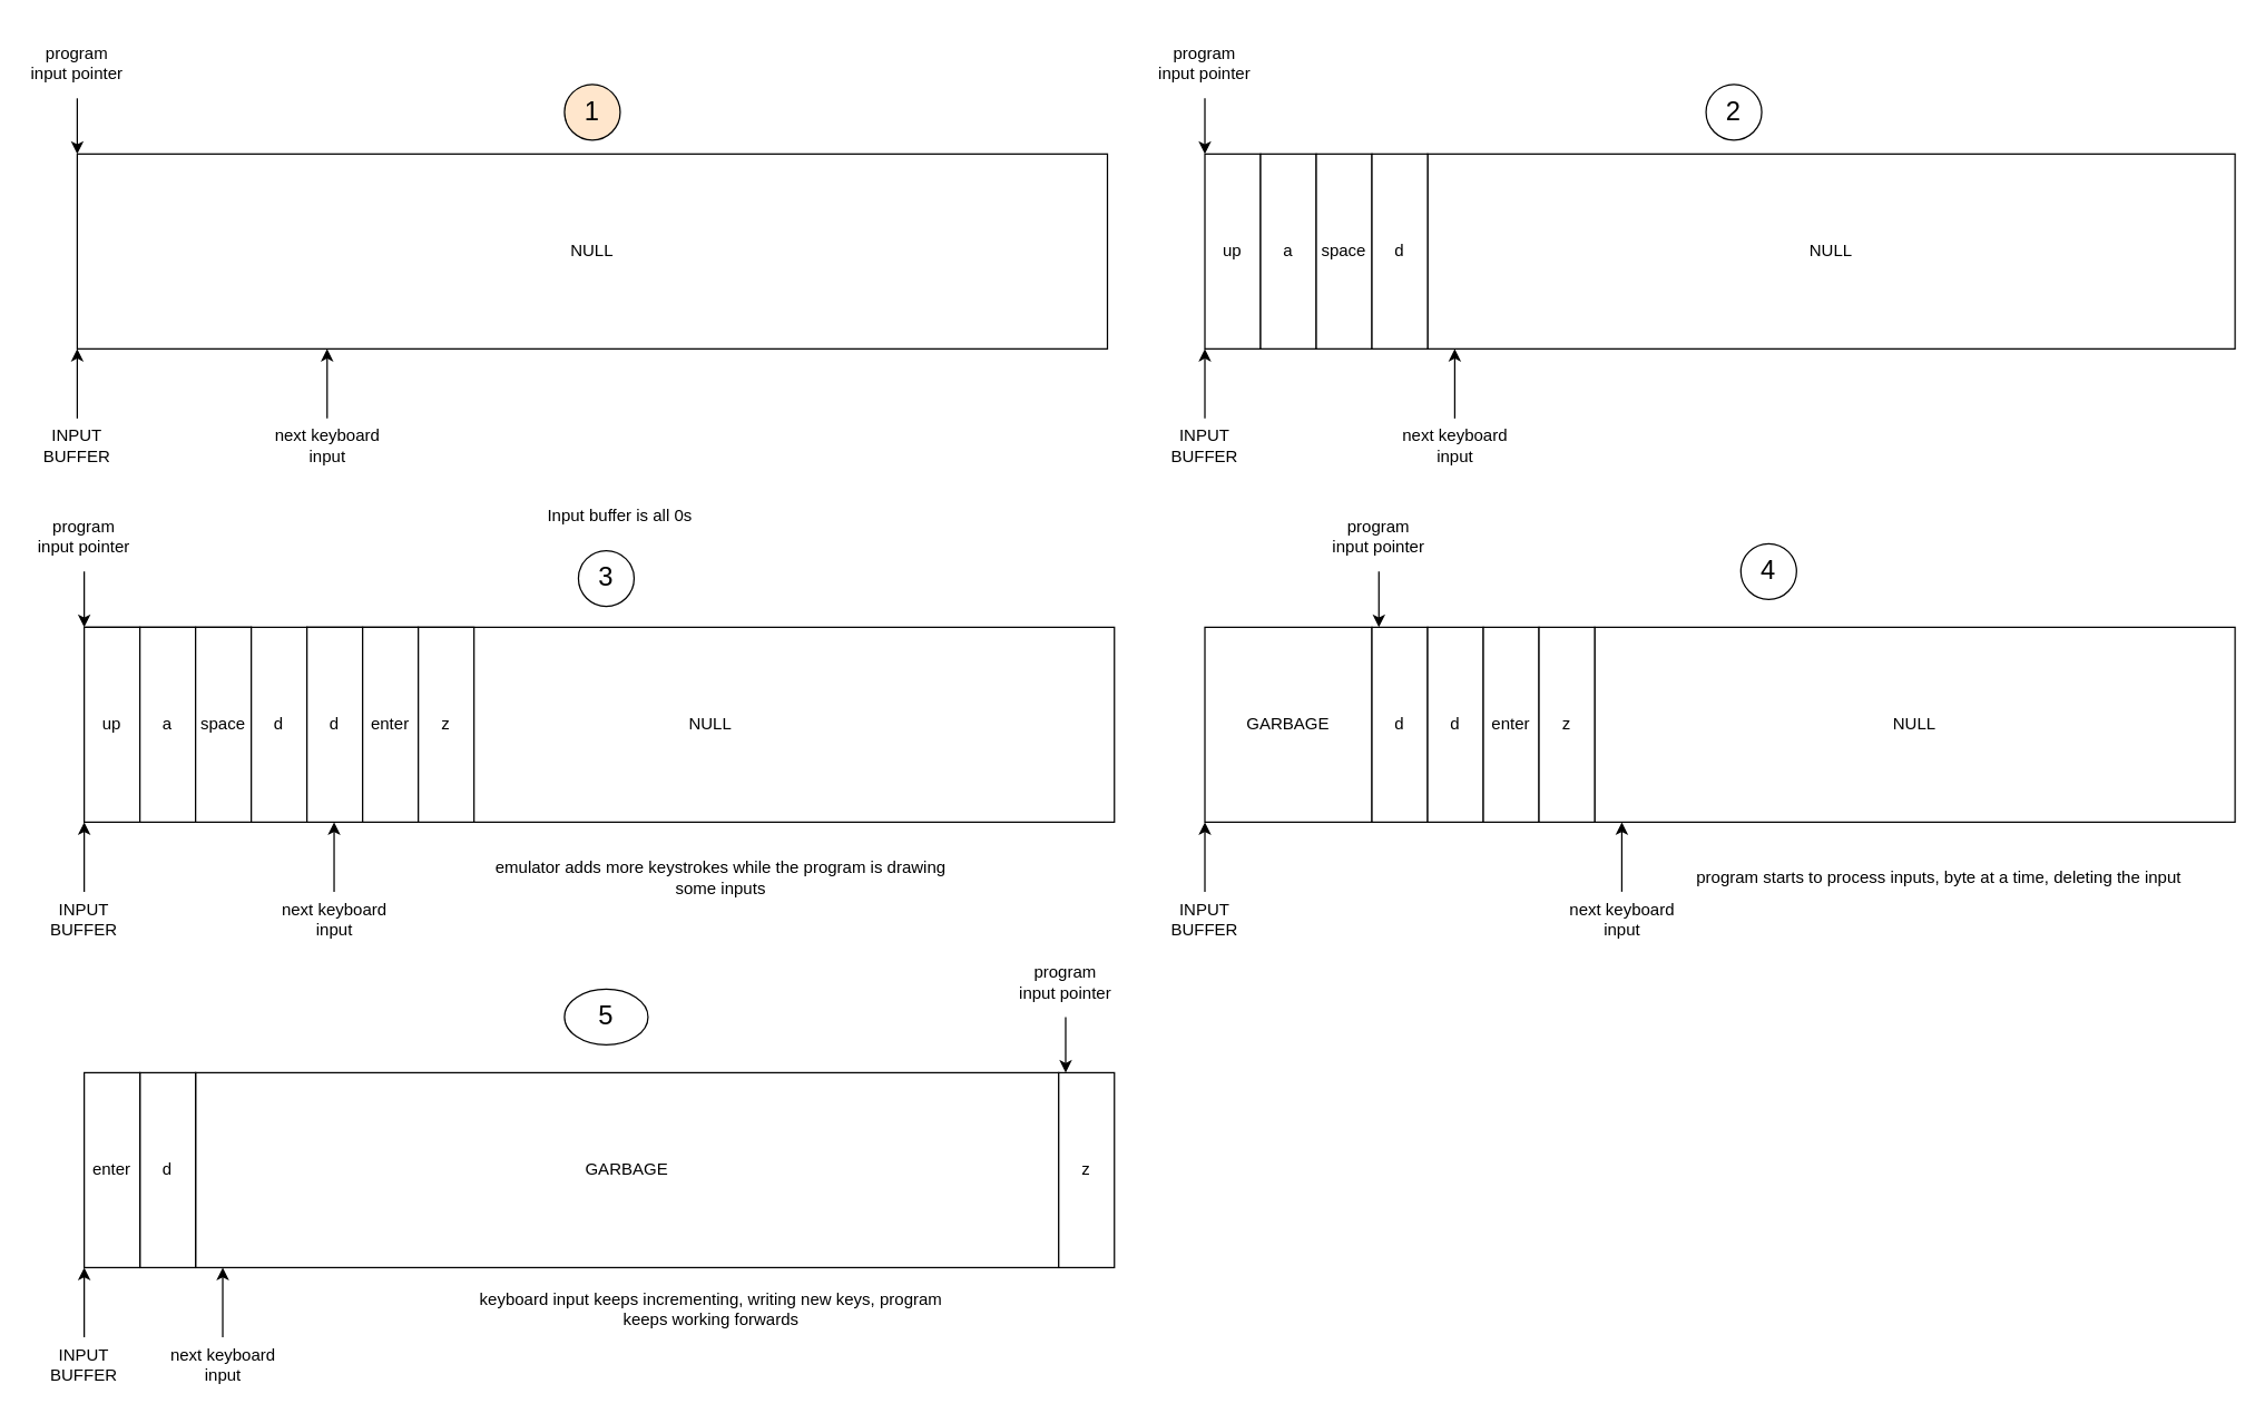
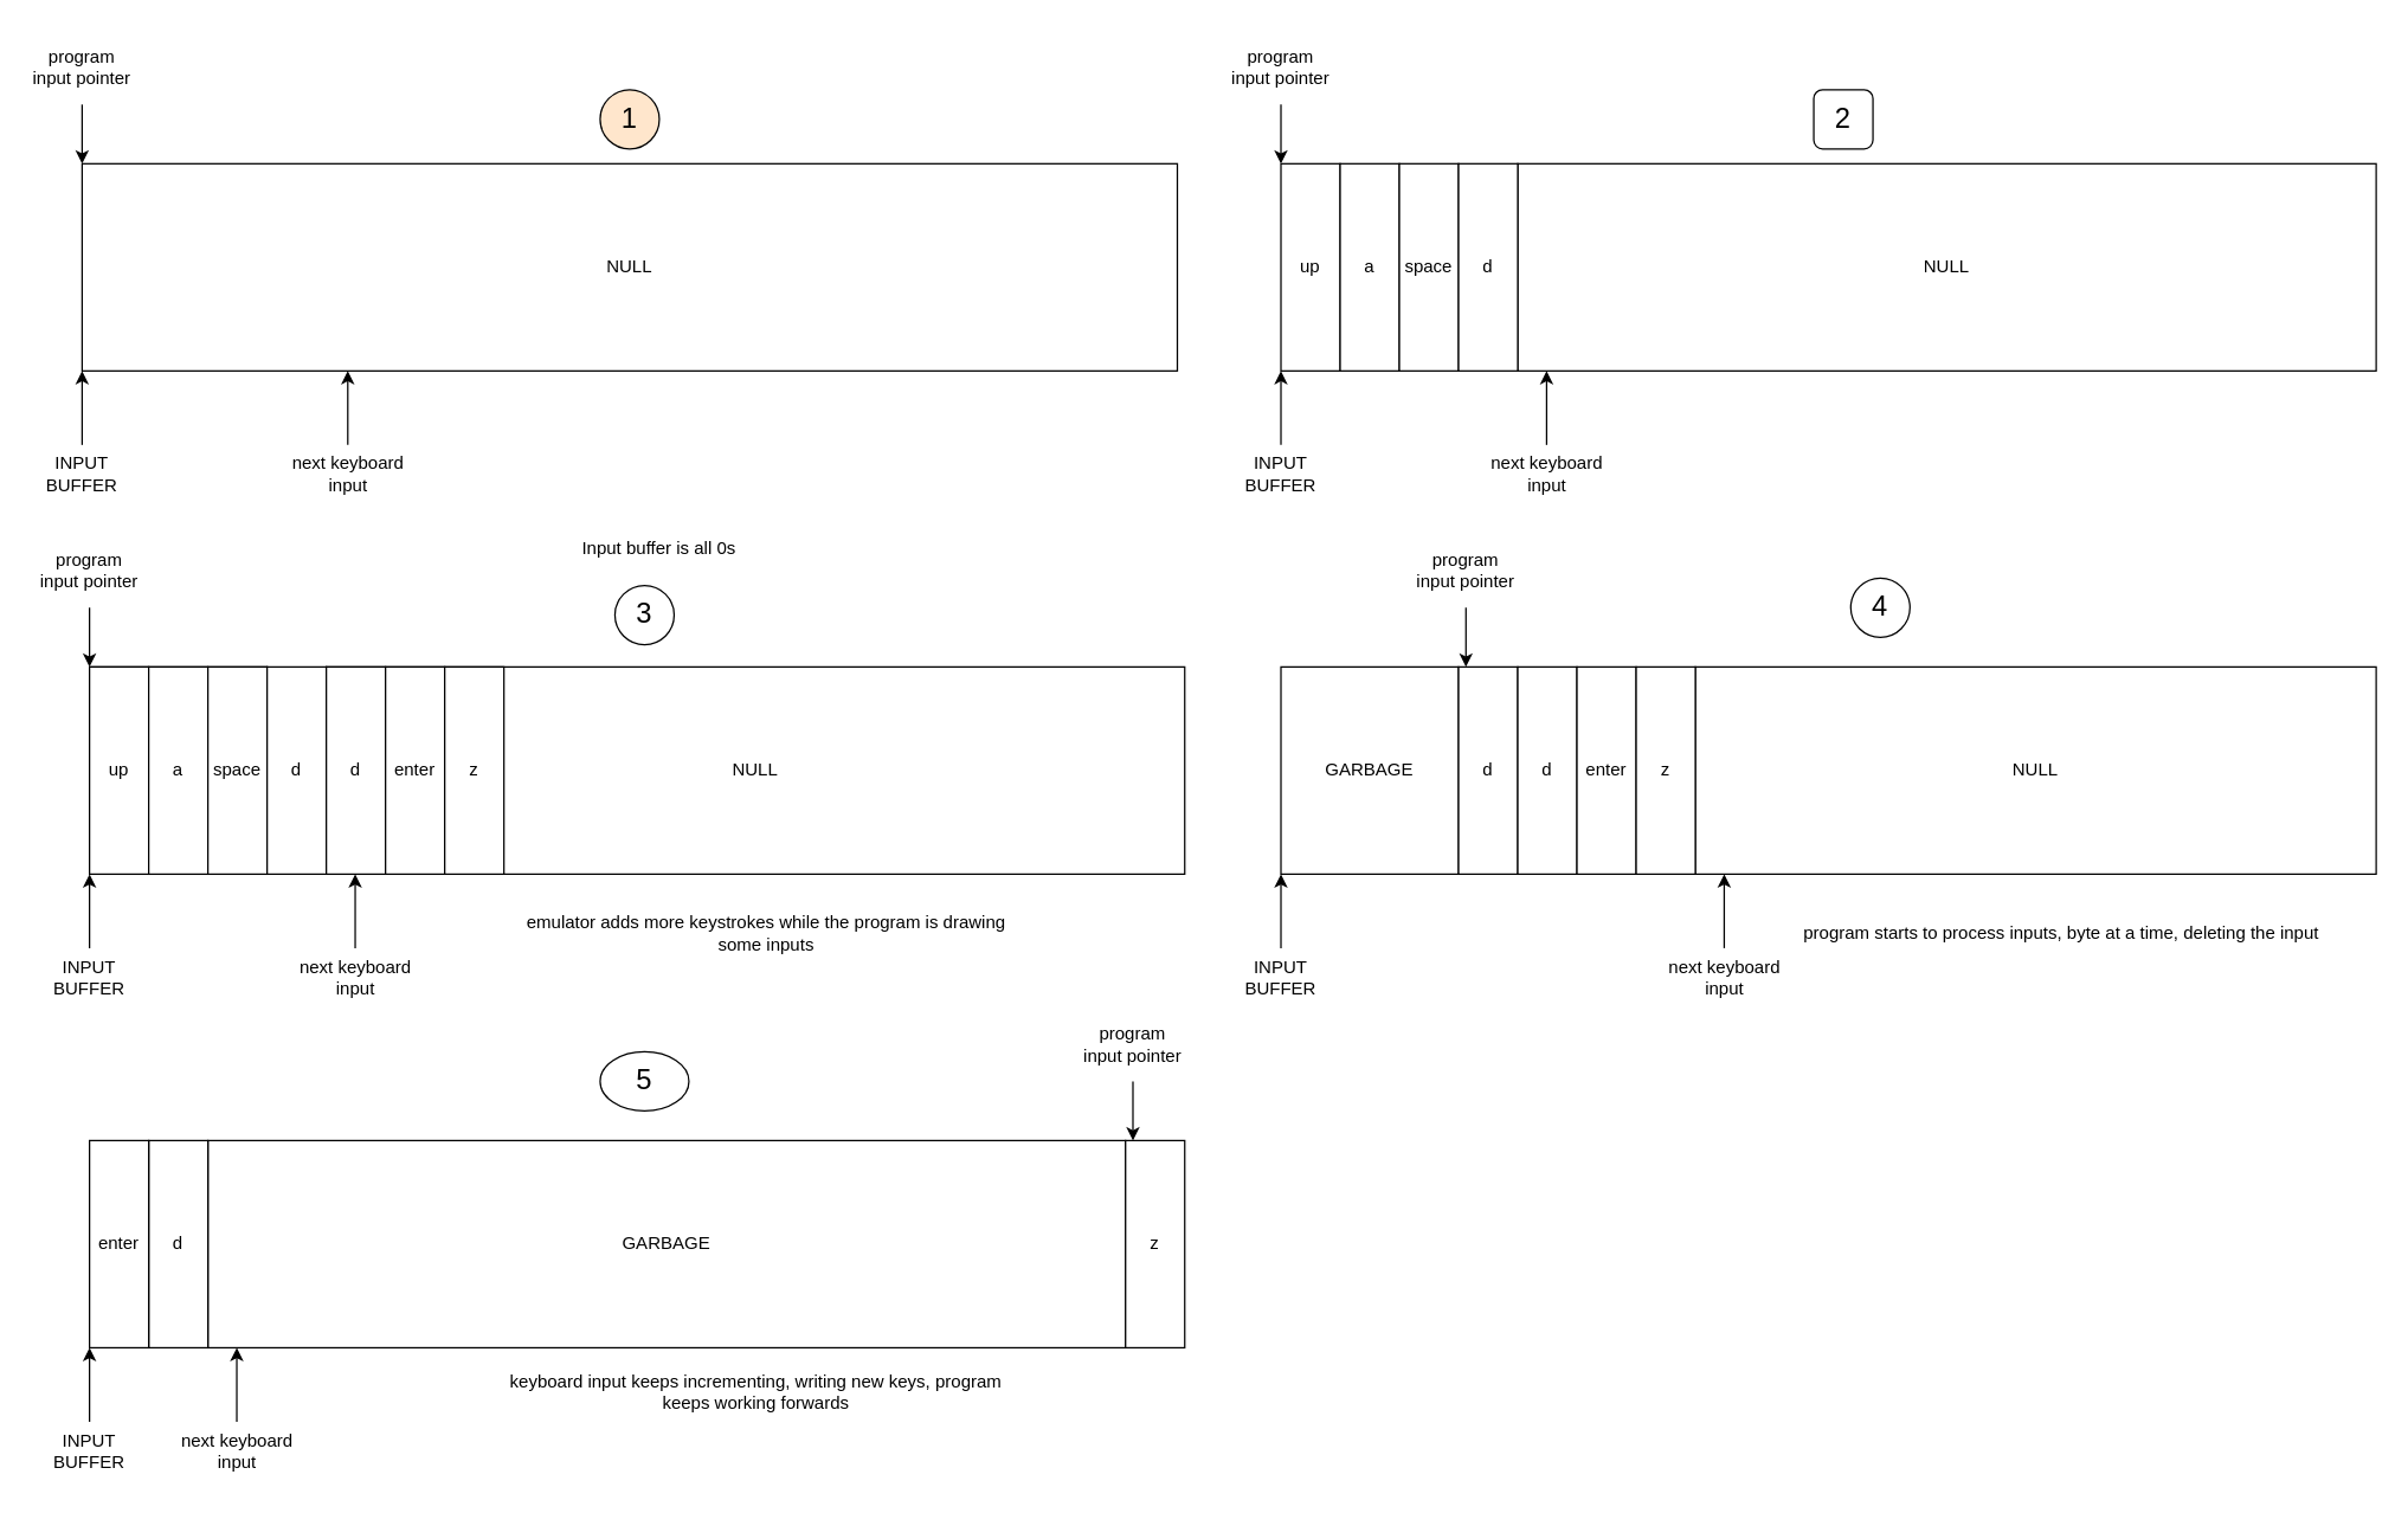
  <mxCell id="0" />
  <mxCell id="1" parent="0" />
  <mxCell id="2" value="GARBAGE" style="rounded=0;whiteSpace=wrap;html=1;" vertex="1" parent="1"><mxGeometry x="140" y="770" width="620" height="140" as="geometry" /></mxCell>
  <mxCell id="3" value="GARBAGE" style="rounded=0;whiteSpace=wrap;html=1;" vertex="1" parent="1"><mxGeometry x="865" y="450" width="120" height="140" as="geometry" /></mxCell>
  <mxCell id="4" value="NULL" style="rounded=0;whiteSpace=wrap;html=1;" vertex="1" parent="1"><mxGeometry x="1025" y="110" width="580" height="140" as="geometry" /></mxCell>
  <mxCell id="5" value="up" style="rounded=0;whiteSpace=wrap;html=1;" vertex="1" parent="1"><mxGeometry x="865" y="110" width="40" height="140" as="geometry" /></mxCell>
  <mxCell id="6" value="a" style="rounded=0;whiteSpace=wrap;html=1;" vertex="1" parent="1"><mxGeometry x="905" y="110" width="40" height="140" as="geometry" /></mxCell>
  <mxCell id="7" value="space" style="rounded=0;whiteSpace=wrap;html=1;" vertex="1" parent="1"><mxGeometry x="945" y="110" width="40" height="140" as="geometry" /></mxCell>
  <mxCell id="8" value="d" style="rounded=0;whiteSpace=wrap;html=1;" vertex="1" parent="1"><mxGeometry x="985" y="110" width="40" height="140" as="geometry" /></mxCell>
  <mxCell id="9" value="" style="endArrow=classic;html=1;entryX=0;entryY=1;entryDx=0;entryDy=0;" edge="1" parent="1" target="5"><mxGeometry width="50" height="50" relative="1" as="geometry"><mxPoint x="865" y="300" as="sourcePoint" /><mxPoint x="895" y="250" as="targetPoint" /></mxGeometry></mxCell>
  <mxCell id="10" value="INPUT&lt;br&gt;BUFFER" style="text;html=1;strokeColor=none;fillColor=none;align=center;verticalAlign=middle;whiteSpace=wrap;rounded=0;" vertex="1" parent="1"><mxGeometry x="845" y="310" width="40" height="20" as="geometry" /></mxCell>
  <mxCell id="11" value="" style="endArrow=classic;html=1;" edge="1" parent="1"><mxGeometry width="50" height="50" relative="1" as="geometry"><mxPoint x="1044.5" y="300" as="sourcePoint" /><mxPoint x="1044.5" y="250" as="targetPoint" /></mxGeometry></mxCell>
  <mxCell id="12" value="next keyboard input" style="text;html=1;strokeColor=none;fillColor=none;align=center;verticalAlign=middle;whiteSpace=wrap;rounded=0;" vertex="1" parent="1"><mxGeometry x="1005" y="300" width="80" height="40" as="geometry" /></mxCell>
  <mxCell id="13" value="NULL" style="rounded=0;whiteSpace=wrap;html=1;" vertex="1" parent="1"><mxGeometry x="1145" y="450" width="460" height="140" as="geometry" /></mxCell>
  <mxCell id="14" value="d" style="rounded=0;whiteSpace=wrap;html=1;" vertex="1" parent="1"><mxGeometry x="985" y="450" width="40" height="140" as="geometry" /></mxCell>
  <mxCell id="15" value="" style="endArrow=classic;html=1;entryX=0;entryY=1;entryDx=0;entryDy=0;" edge="1" parent="1"><mxGeometry width="50" height="50" relative="1" as="geometry"><mxPoint x="865" y="640" as="sourcePoint" /><mxPoint x="865" y="590" as="targetPoint" /></mxGeometry></mxCell>
  <mxCell id="16" value="INPUT&lt;br&gt;BUFFER" style="text;html=1;strokeColor=none;fillColor=none;align=center;verticalAlign=middle;whiteSpace=wrap;rounded=0;" vertex="1" parent="1"><mxGeometry x="845" y="650" width="40" height="20" as="geometry" /></mxCell>
  <mxCell id="17" value="" style="endArrow=classic;html=1;" edge="1" parent="1"><mxGeometry width="50" height="50" relative="1" as="geometry"><mxPoint x="1164.5" y="640" as="sourcePoint" /><mxPoint x="1164.5" y="590" as="targetPoint" /></mxGeometry></mxCell>
  <mxCell id="18" value="next keyboard input" style="text;html=1;strokeColor=none;fillColor=none;align=center;verticalAlign=middle;whiteSpace=wrap;rounded=0;" vertex="1" parent="1"><mxGeometry x="1125" y="640" width="80" height="40" as="geometry" /></mxCell>
  <mxCell id="19" value="d" style="rounded=0;whiteSpace=wrap;html=1;" vertex="1" parent="1"><mxGeometry x="1025" y="450" width="40" height="140" as="geometry" /></mxCell>
  <mxCell id="20" value="enter" style="rounded=0;whiteSpace=wrap;html=1;" vertex="1" parent="1"><mxGeometry x="1065" y="450" width="40" height="140" as="geometry" /></mxCell>
  <mxCell id="21" value="z" style="rounded=0;whiteSpace=wrap;html=1;" vertex="1" parent="1"><mxGeometry x="1105" y="450" width="40" height="140" as="geometry" /></mxCell>
  <mxCell id="22" value="" style="rounded=0;whiteSpace=wrap;html=1;" vertex="1" parent="1"><mxGeometry x="60" y="450" width="120" height="140" as="geometry" /></mxCell>
  <mxCell id="23" value="NULL" style="rounded=0;whiteSpace=wrap;html=1;" vertex="1" parent="1"><mxGeometry x="220" y="450" width="580" height="140" as="geometry" /></mxCell>
  <mxCell id="24" value="up" style="rounded=0;whiteSpace=wrap;html=1;" vertex="1" parent="1"><mxGeometry x="60" y="450" width="40" height="140" as="geometry" /></mxCell>
  <mxCell id="25" value="a" style="rounded=0;whiteSpace=wrap;html=1;" vertex="1" parent="1"><mxGeometry x="100" y="450" width="40" height="140" as="geometry" /></mxCell>
  <mxCell id="26" value="space" style="rounded=0;whiteSpace=wrap;html=1;" vertex="1" parent="1"><mxGeometry x="140" y="450" width="40" height="140" as="geometry" /></mxCell>
  <mxCell id="27" value="d" style="rounded=0;whiteSpace=wrap;html=1;" vertex="1" parent="1"><mxGeometry x="180" y="450" width="40" height="140" as="geometry" /></mxCell>
  <mxCell id="28" value="" style="endArrow=classic;html=1;entryX=0;entryY=1;entryDx=0;entryDy=0;" edge="1" parent="1" target="24"><mxGeometry width="50" height="50" relative="1" as="geometry"><mxPoint x="60" y="640" as="sourcePoint" /><mxPoint x="90" y="590" as="targetPoint" /></mxGeometry></mxCell>
  <mxCell id="29" value="INPUT&lt;br&gt;BUFFER" style="text;html=1;strokeColor=none;fillColor=none;align=center;verticalAlign=middle;whiteSpace=wrap;rounded=0;" vertex="1" parent="1"><mxGeometry x="40" y="650" width="40" height="20" as="geometry" /></mxCell>
  <mxCell id="30" value="" style="endArrow=classic;html=1;" edge="1" parent="1"><mxGeometry width="50" height="50" relative="1" as="geometry"><mxPoint x="239.5" y="640" as="sourcePoint" /><mxPoint x="239.5" y="590" as="targetPoint" /></mxGeometry></mxCell>
  <mxCell id="31" value="next keyboard input" style="text;html=1;strokeColor=none;fillColor=none;align=center;verticalAlign=middle;whiteSpace=wrap;rounded=0;" vertex="1" parent="1"><mxGeometry x="200" y="640" width="80" height="40" as="geometry" /></mxCell>
  <mxCell id="32" value="d" style="rounded=0;whiteSpace=wrap;html=1;" vertex="1" parent="1"><mxGeometry x="220" y="450" width="40" height="140" as="geometry" /></mxCell>
  <mxCell id="33" value="enter" style="rounded=0;whiteSpace=wrap;html=1;" vertex="1" parent="1"><mxGeometry x="260" y="450" width="40" height="140" as="geometry" /></mxCell>
  <mxCell id="34" value="z" style="rounded=0;whiteSpace=wrap;html=1;" vertex="1" parent="1"><mxGeometry x="300" y="450" width="40" height="140" as="geometry" /></mxCell>
  <mxCell id="35" value="NULL" style="rounded=0;whiteSpace=wrap;html=1;" vertex="1" parent="1"><mxGeometry x="55" y="110" width="740" height="140" as="geometry" /></mxCell>
  <mxCell id="36" value="" style="endArrow=classic;html=1;entryX=0;entryY=1;entryDx=0;entryDy=0;" edge="1" parent="1"><mxGeometry width="50" height="50" relative="1" as="geometry"><mxPoint x="55" y="300" as="sourcePoint" /><mxPoint x="55" y="250" as="targetPoint" /></mxGeometry></mxCell>
  <mxCell id="37" value="INPUT&lt;br&gt;BUFFER" style="text;html=1;strokeColor=none;fillColor=none;align=center;verticalAlign=middle;whiteSpace=wrap;rounded=0;" vertex="1" parent="1"><mxGeometry x="35" y="310" width="40" height="20" as="geometry" /></mxCell>
  <mxCell id="38" value="" style="endArrow=classic;html=1;" edge="1" parent="1"><mxGeometry width="50" height="50" relative="1" as="geometry"><mxPoint x="234.5" y="300" as="sourcePoint" /><mxPoint x="234.5" y="250" as="targetPoint" /></mxGeometry></mxCell>
  <mxCell id="39" value="next keyboard input" style="text;html=1;strokeColor=none;fillColor=none;align=center;verticalAlign=middle;whiteSpace=wrap;rounded=0;" vertex="1" parent="1"><mxGeometry x="195" y="300" width="80" height="40" as="geometry" /></mxCell>
  <mxCell id="40" value="Input buffer is all 0s" style="text;html=1;strokeColor=none;fillColor=none;align=center;verticalAlign=middle;whiteSpace=wrap;rounded=0;" vertex="1" parent="1"><mxGeometry x="370" y="360" width="150" height="20" as="geometry" /></mxCell>
  <mxCell id="41" value="emulator adds more keystrokes while the program is drawing some inputs" style="text;html=1;strokeColor=none;fillColor=none;align=center;verticalAlign=middle;whiteSpace=wrap;rounded=0;" vertex="1" parent="1"><mxGeometry x="340" y="620" width="355" height="20" as="geometry" /></mxCell>
  <mxCell id="42" value="program starts to process inputs, byte at a time, deleting the input" style="text;html=1;strokeColor=none;fillColor=none;align=center;verticalAlign=middle;whiteSpace=wrap;rounded=0;" vertex="1" parent="1"><mxGeometry x="1215" y="620" width="355" height="20" as="geometry" /></mxCell>
  <mxCell id="43" value="" style="endArrow=classic;html=1;entryX=0;entryY=0;entryDx=0;entryDy=0;exitX=0.5;exitY=1;exitDx=0;exitDy=0;" edge="1" parent="1" source="44" target="35"><mxGeometry width="50" height="50" relative="1" as="geometry"><mxPoint x="55" y="50" as="sourcePoint" /><mxPoint x="95" y="60" as="targetPoint" /></mxGeometry></mxCell>
  <mxCell id="44" value="program input pointer" style="text;html=1;strokeColor=none;fillColor=none;align=center;verticalAlign=middle;whiteSpace=wrap;rounded=0;" vertex="1" parent="1"><mxGeometry x="20" y="20" width="70" height="50" as="geometry" /></mxCell>
  <mxCell id="45" value="" style="endArrow=classic;html=1;entryX=0;entryY=0;entryDx=0;entryDy=0;exitX=0.5;exitY=1;exitDx=0;exitDy=0;" edge="1" parent="1" source="46"><mxGeometry width="50" height="50" relative="1" as="geometry"><mxPoint x="865" y="50" as="sourcePoint" /><mxPoint x="865" y="110" as="targetPoint" /></mxGeometry></mxCell>
  <mxCell id="46" value="program input pointer" style="text;html=1;strokeColor=none;fillColor=none;align=center;verticalAlign=middle;whiteSpace=wrap;rounded=0;" vertex="1" parent="1"><mxGeometry x="830" y="20" width="70" height="50" as="geometry" /></mxCell>
  <mxCell id="47" value="" style="endArrow=classic;html=1;entryX=0;entryY=0;entryDx=0;entryDy=0;exitX=0.5;exitY=1;exitDx=0;exitDy=0;" edge="1" parent="1" source="48"><mxGeometry width="50" height="50" relative="1" as="geometry"><mxPoint x="60" y="390" as="sourcePoint" /><mxPoint x="60" y="450" as="targetPoint" /></mxGeometry></mxCell>
  <mxCell id="48" value="program input pointer" style="text;html=1;strokeColor=none;fillColor=none;align=center;verticalAlign=middle;whiteSpace=wrap;rounded=0;" vertex="1" parent="1"><mxGeometry x="25" y="360" width="70" height="50" as="geometry" /></mxCell>
  <mxCell id="49" value="" style="endArrow=classic;html=1;entryX=0;entryY=0;entryDx=0;entryDy=0;exitX=0.5;exitY=1;exitDx=0;exitDy=0;" edge="1" parent="1" source="50"><mxGeometry width="50" height="50" relative="1" as="geometry"><mxPoint x="990" y="390" as="sourcePoint" /><mxPoint x="990" y="450" as="targetPoint" /></mxGeometry></mxCell>
  <mxCell id="50" value="program input pointer" style="text;html=1;strokeColor=none;fillColor=none;align=center;verticalAlign=middle;whiteSpace=wrap;rounded=0;" vertex="1" parent="1"><mxGeometry x="955" y="360" width="70" height="50" as="geometry" /></mxCell>
  <mxCell id="51" value="d" style="rounded=0;whiteSpace=wrap;html=1;" vertex="1" parent="1"><mxGeometry x="100" y="770" width="40" height="140" as="geometry" /></mxCell>
  <mxCell id="52" value="" style="endArrow=classic;html=1;entryX=0;entryY=1;entryDx=0;entryDy=0;" edge="1" parent="1"><mxGeometry width="50" height="50" relative="1" as="geometry"><mxPoint x="60" y="960" as="sourcePoint" /><mxPoint x="60" y="910" as="targetPoint" /></mxGeometry></mxCell>
  <mxCell id="53" value="INPUT&lt;br&gt;BUFFER" style="text;html=1;strokeColor=none;fillColor=none;align=center;verticalAlign=middle;whiteSpace=wrap;rounded=0;" vertex="1" parent="1"><mxGeometry x="40" y="970" width="40" height="20" as="geometry" /></mxCell>
  <mxCell id="54" value="" style="endArrow=classic;html=1;" edge="1" parent="1"><mxGeometry width="50" height="50" relative="1" as="geometry"><mxPoint x="159.5" y="960" as="sourcePoint" /><mxPoint x="159.5" y="910" as="targetPoint" /></mxGeometry></mxCell>
  <mxCell id="55" value="next keyboard input" style="text;html=1;strokeColor=none;fillColor=none;align=center;verticalAlign=middle;whiteSpace=wrap;rounded=0;" vertex="1" parent="1"><mxGeometry x="120" y="960" width="80" height="40" as="geometry" /></mxCell>
  <mxCell id="56" value="enter" style="rounded=0;whiteSpace=wrap;html=1;" vertex="1" parent="1"><mxGeometry x="60" y="770" width="40" height="140" as="geometry" /></mxCell>
  <mxCell id="57" value="z" style="rounded=0;whiteSpace=wrap;html=1;" vertex="1" parent="1"><mxGeometry x="760" y="770" width="40" height="140" as="geometry" /></mxCell>
  <mxCell id="58" value="" style="endArrow=classic;html=1;entryX=0;entryY=0;entryDx=0;entryDy=0;exitX=0.5;exitY=1;exitDx=0;exitDy=0;" edge="1" parent="1" source="59"><mxGeometry width="50" height="50" relative="1" as="geometry"><mxPoint x="765" y="710" as="sourcePoint" /><mxPoint x="765" y="770" as="targetPoint" /></mxGeometry></mxCell>
  <mxCell id="59" value="program input pointer" style="text;html=1;strokeColor=none;fillColor=none;align=center;verticalAlign=middle;whiteSpace=wrap;rounded=0;" vertex="1" parent="1"><mxGeometry x="730" y="680" width="70" height="50" as="geometry" /></mxCell>
  <mxCell id="60" value="keyboard input keeps incrementing, writing new keys, program keeps working forwards" style="text;html=1;strokeColor=none;fillColor=none;align=center;verticalAlign=middle;whiteSpace=wrap;rounded=0;" vertex="1" parent="1"><mxGeometry x="332.5" y="930" width="355" height="20" as="geometry" /></mxCell>
  <mxCell id="61" value="1" style="ellipse;whiteSpace=wrap;html=1;aspect=fixed;fontSize=19;fillColor=#ffe6cc;" vertex="1" parent="1"><mxGeometry x="405" y="60" width="40" height="40" as="geometry" /></mxCell>
- <mxCell id="62" value="2" style="ellipse;whiteSpace=wrap;html=1;aspect=fixed;fontSize=19;" vertex="1" parent="1"><mxGeometry x="1225" y="60" width="40" height="40" as="geometry" /></mxCell>
+ <mxCell id="62" value="2" style="whiteSpace=wrap;html=1;aspect=fixed;fontSize=19;rounded=1;" vertex="1" parent="1"><mxGeometry x="1225" y="60" width="40" height="40" as="geometry" /></mxCell>
  <mxCell id="63" value="3" style="ellipse;whiteSpace=wrap;html=1;aspect=fixed;fontSize=19;" vertex="1" parent="1"><mxGeometry x="415" y="395" width="40" height="40" as="geometry" /></mxCell>
  <mxCell id="64" value="4" style="ellipse;whiteSpace=wrap;html=1;aspect=fixed;fontSize=19;" vertex="1" parent="1"><mxGeometry x="1250" y="390" width="40" height="40" as="geometry" /></mxCell>
  <mxCell id="65" value="5" style="ellipse;whiteSpace=wrap;html=1;aspect=fixed;fontSize=19;" vertex="1" parent="1"><mxGeometry x="405" y="710" width="60" height="40" as="geometry" /></mxCell>
